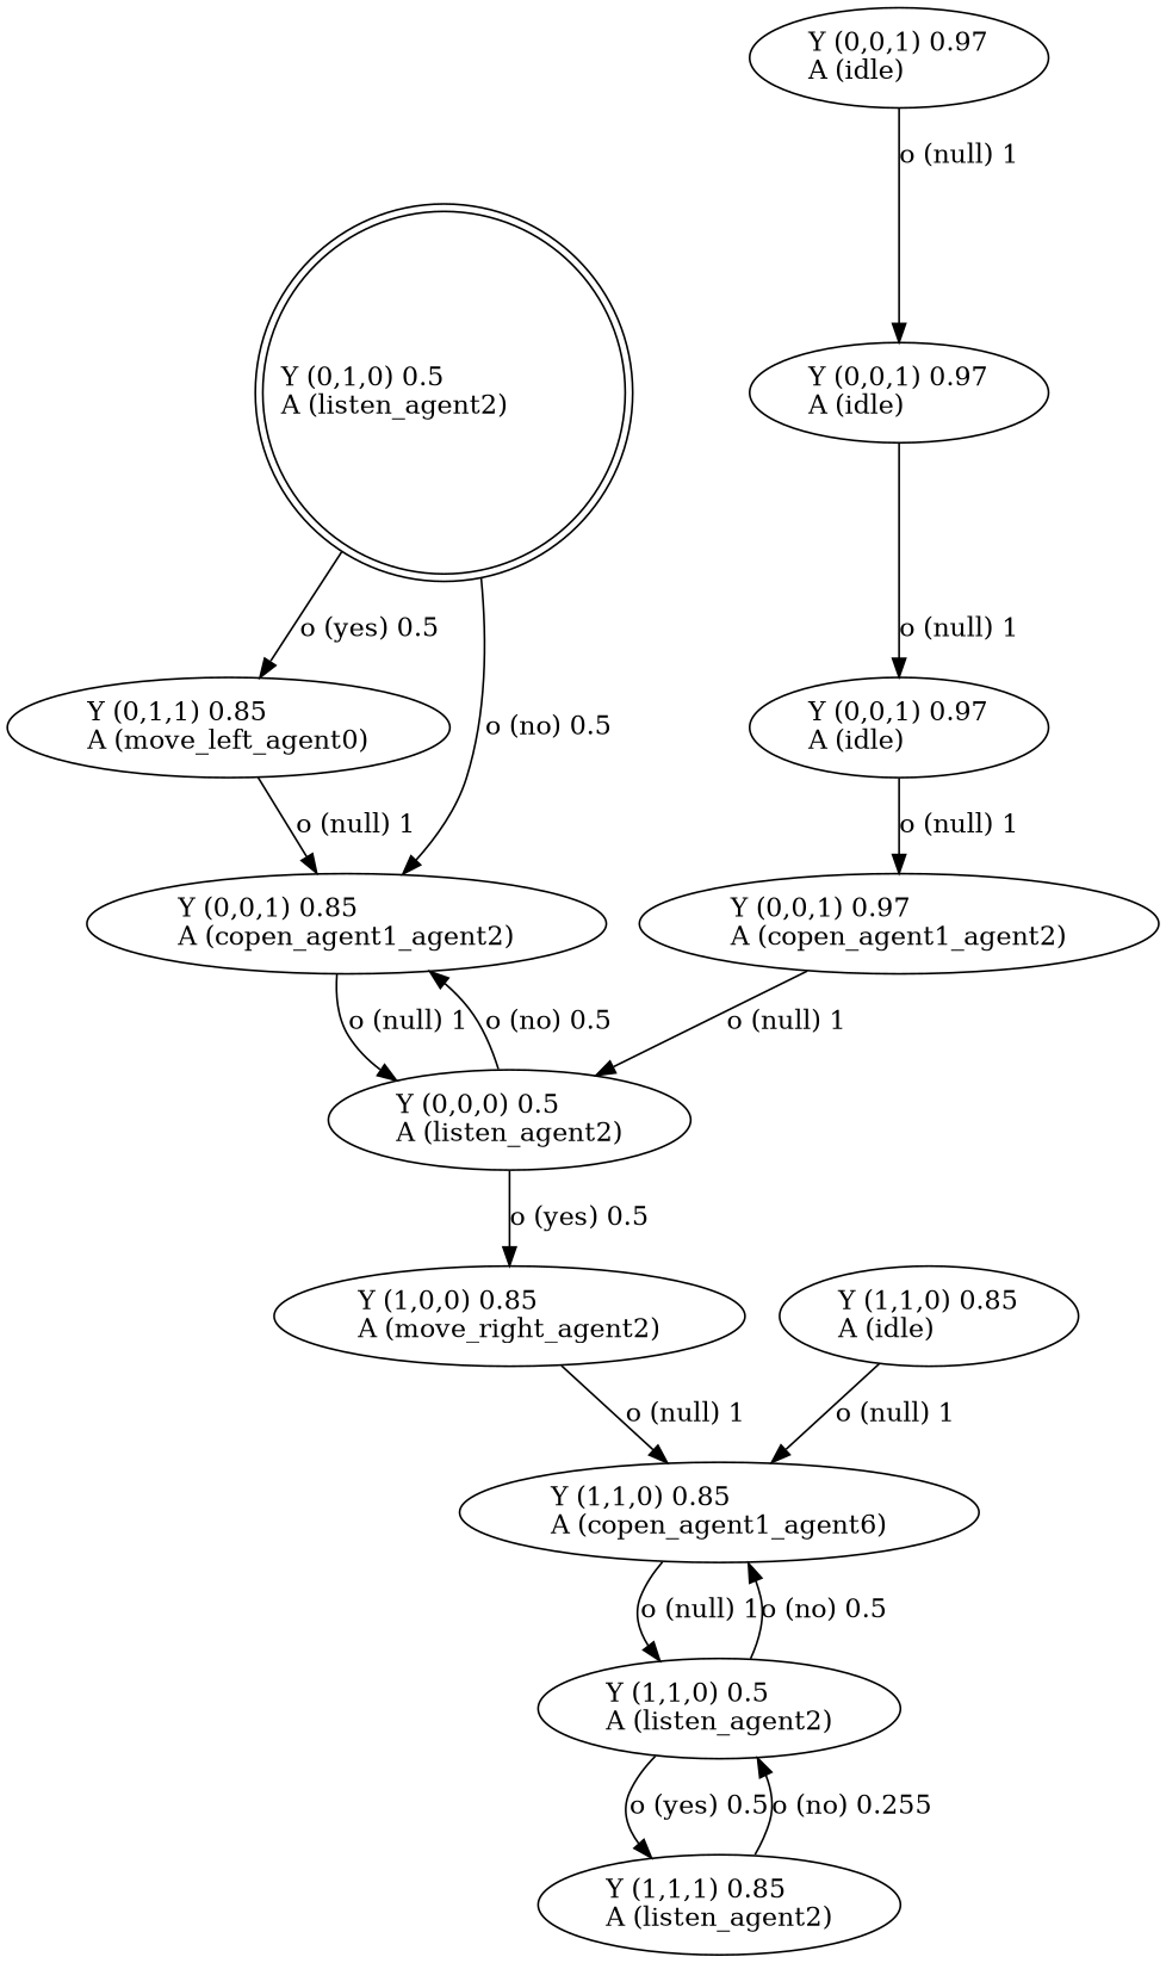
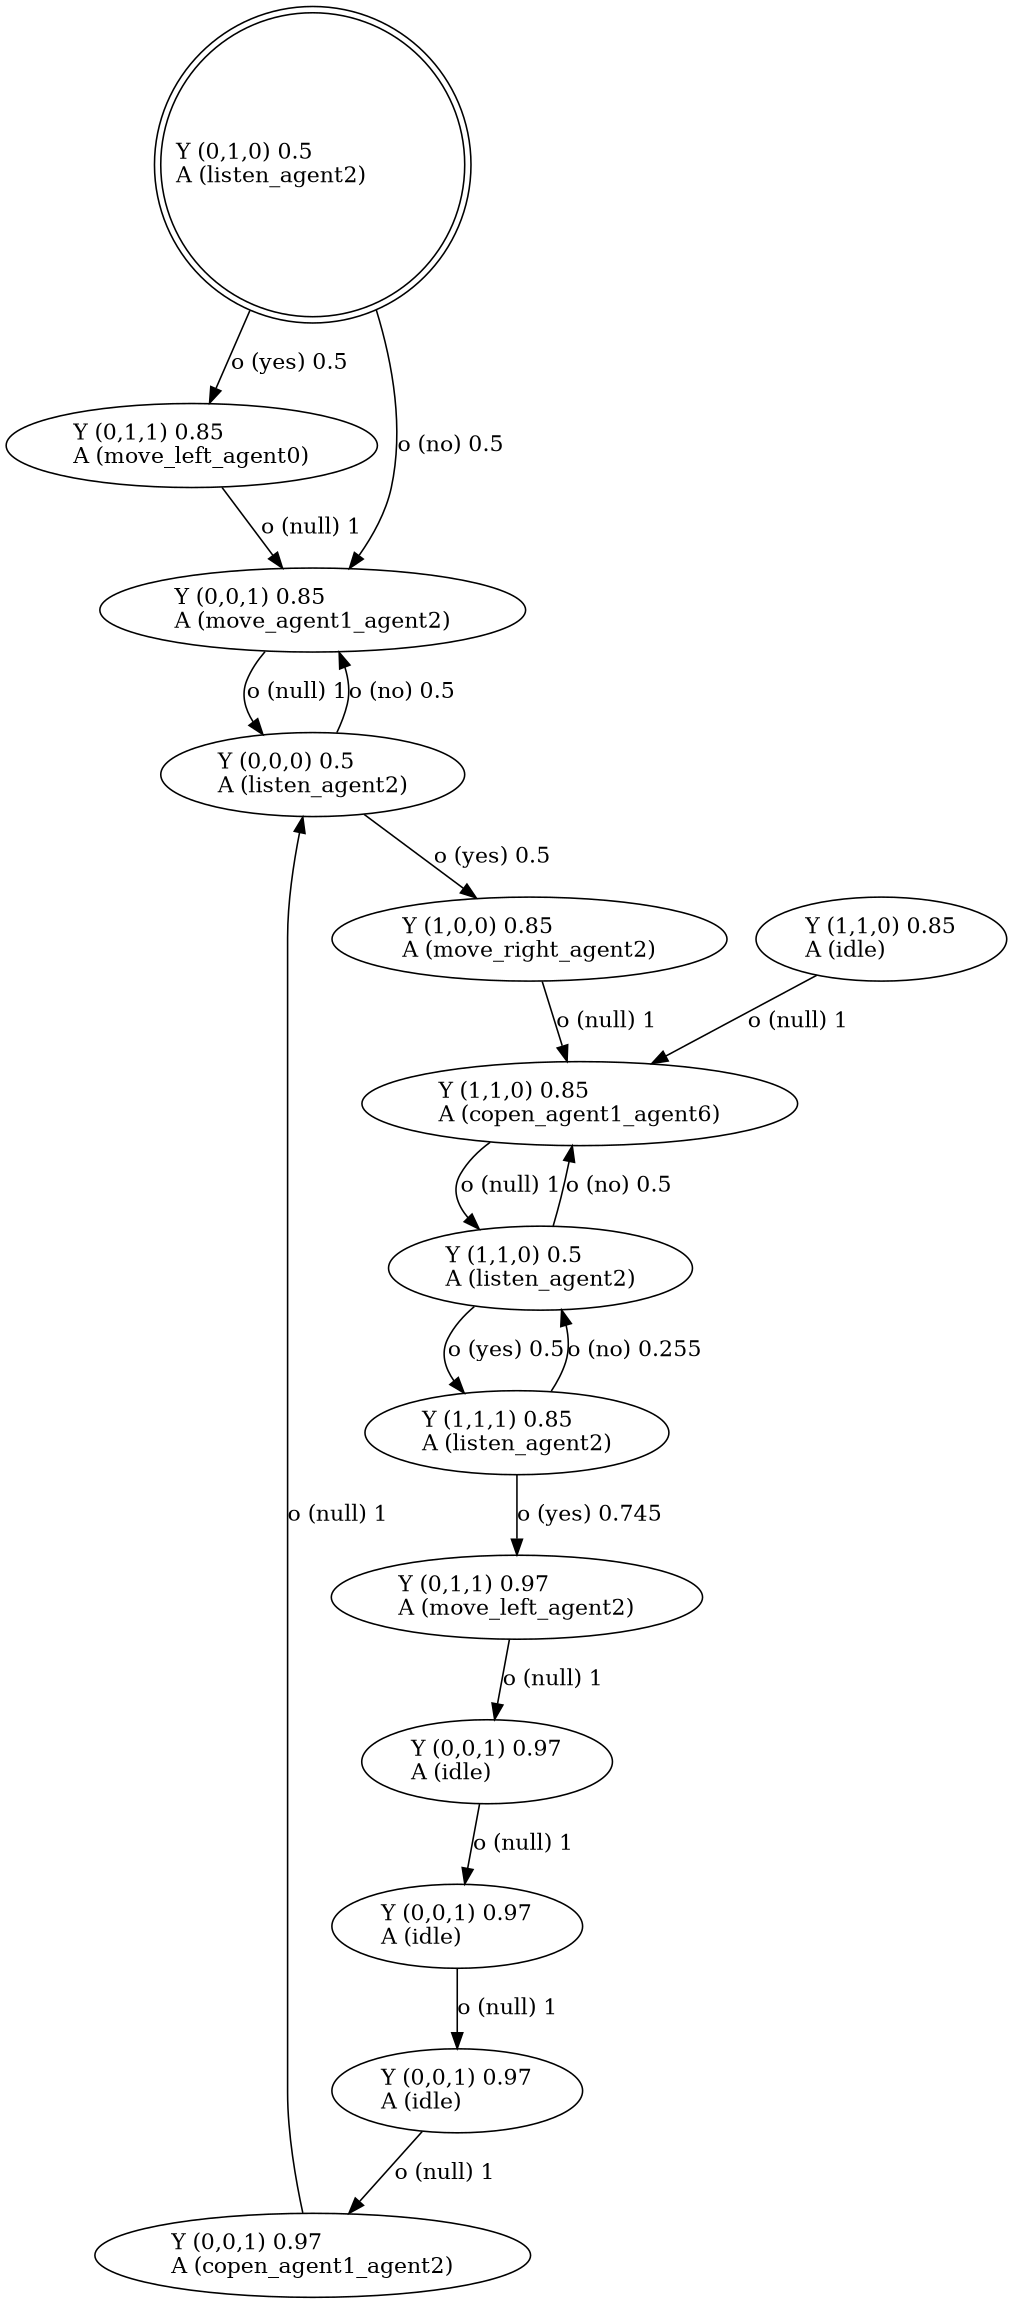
  digraph {
    n1 [label="Y (0,1,0) 0.5\lA (listen_agent2)\l" labeljust=l shape=doublecircle]
    n2 [label="Y (0,1,1) 0.85\lA (move_left_agent0)\l"]
-   n3 [label="Y (0,0,1) 0.85\lA (copen_agent1_agent2)\l"]
+   n3 [label="Y (0,0,1) 0.85\lA (move_agent1_agent2)\l"]
    n4 [label="Y (1,1,0) 0.85\lA (idle)\l"]
    n5 [label="Y (1,1,0) 0.85\lA (copen_agent1_agent6)\l"]
    n6 [label="Y (0,0,1) 0.97\lA (copen_agent1_agent2)\l"]
    n7 [label="Y (0,0,0) 0.5\lA (listen_agent2)\l"]
    n8 [label="Y (1,0,0) 0.85\lA (move_right_agent2)\l"]
    n9 [label="Y (1,1,0) 0.5\lA (listen_agent2)\l"]
    n10 [label="Y (1,1,1) 0.85\lA (listen_agent2)\l"]
+   n11 [label="Y (0,1,1) 0.97\lA (move_left_agent2)\l"]
    n12 [label="Y (0,0,1) 0.97\lA (idle)\l"]
    n13 [label="Y (0,0,1) 0.97\lA (idle)\l"]
    n14 [label="Y (0,0,1) 0.97\lA (idle)\l"]
    n1 -> n2 [label="o (yes) 0.5\l"]
    n1 -> n3 [label="o (no) 0.5\l"]
    n2 -> n3 [label="o (null) 1\l"]
    n3 -> n7 [label="o (null) 1\l"]
    n4 -> n5 [label="o (null) 1\l"]
    n5 -> n9 [label="o (null) 1\l"]
    n6 -> n7 [label="o (null) 1\l"]
    n7 -> n3 [label="o (no) 0.5\l"]
    n7 -> n8 [label="o (yes) 0.5\l"]
    n8 -> n5 [label="o (null) 1\l"]
    n9 -> n5 [label="o (no) 0.5\l"]
    n9 -> n10 [label="o (yes) 0.5\l"]
    n10 -> n9 [label="o (no) 0.255\l"]
+   n10 -> n11 [label="o (yes) 0.745\l"]
+   n11 -> n12 [label="o (null) 1\l"]
    n12 -> n13 [label="o (null) 1\l"]
    n13 -> n14 [label="o (null) 1\l"]
    n14 -> n6 [label="o (null) 1\l"]
  }
